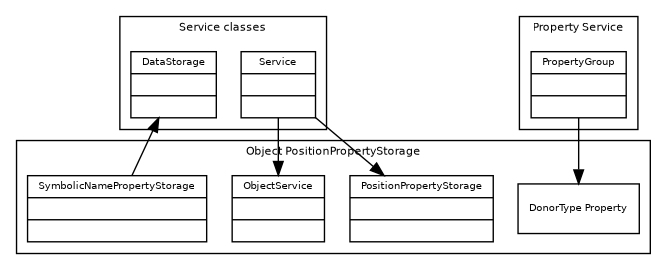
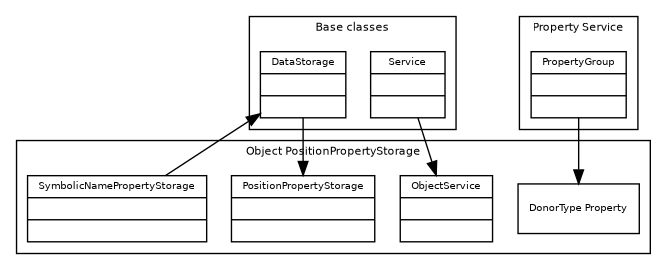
  digraph {
    fontname="Bitstream Vera Sans"
    fontsize=8
    node [fontname="Bitstream Vera Sans" fontsize=7 shape=record]
    edge [fontname="Bitstream Vera Sans" fontsize=7]
    n1 [label="{Service||}"]
    n2 [label="{DataStorage||}"]
    n3 [label="{PropertyGroup||}"]
    n4 [label="{ObjectService||}"]
    n5 [label="{SymbolicNamePropertyStorage||}"]
    n6 [label="{PositionPropertyStorage||}"]
    n7 [label="{DonorType Property}"]
    subgraph cluster_1 {
-     label="Service classes"
+     label="Base classes"
      n1
      n2
    }
    subgraph cluster_2 {
      label="Property Service"
      n3
    }
    subgraph cluster_3 {
      label="Object PositionPropertyStorage"
      n4
      n5
      n6
      n7
    }
    n1 -> n4
-   n1 -> n6
+   n2 -> n6
    n3 -> n7
    n5 -> n2
  }
